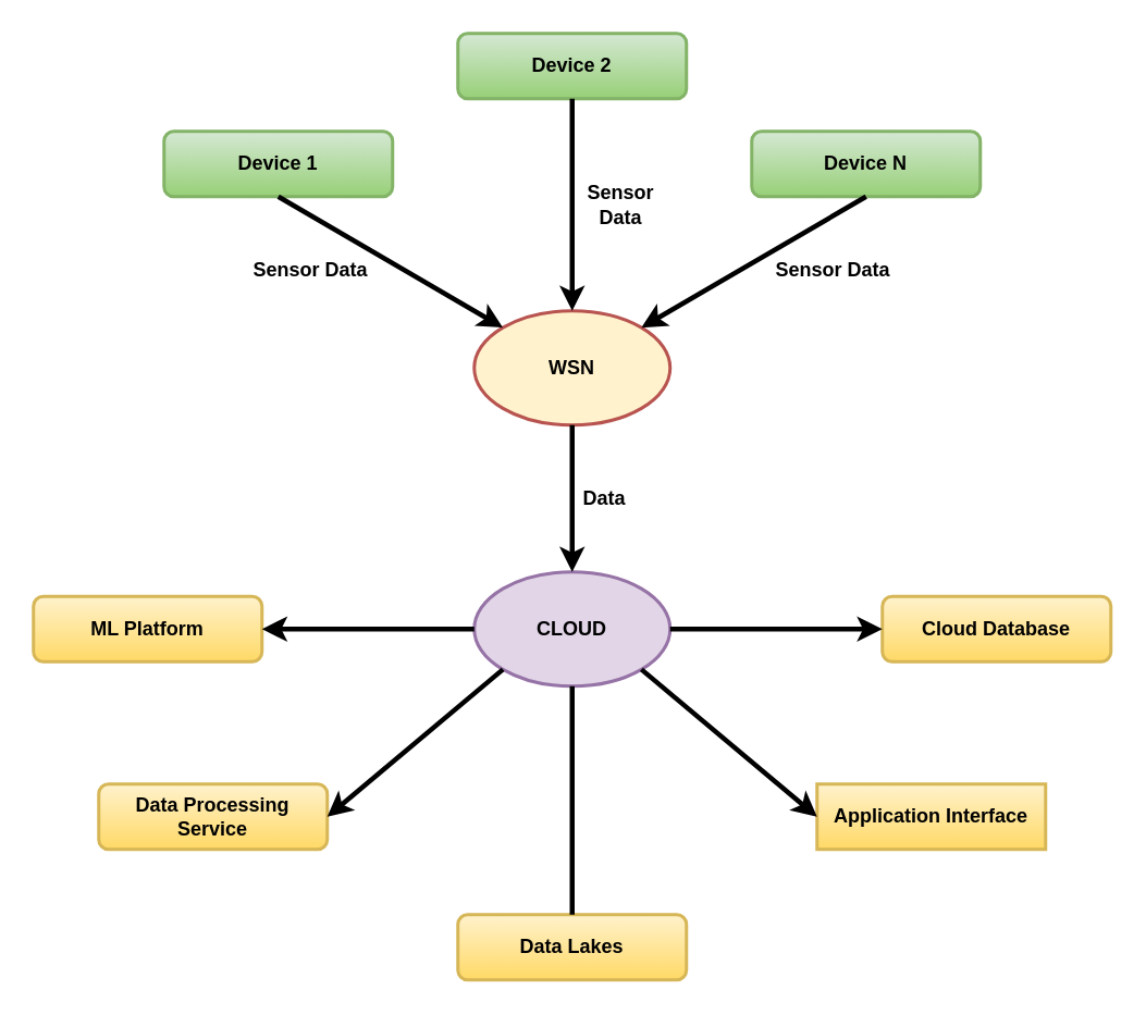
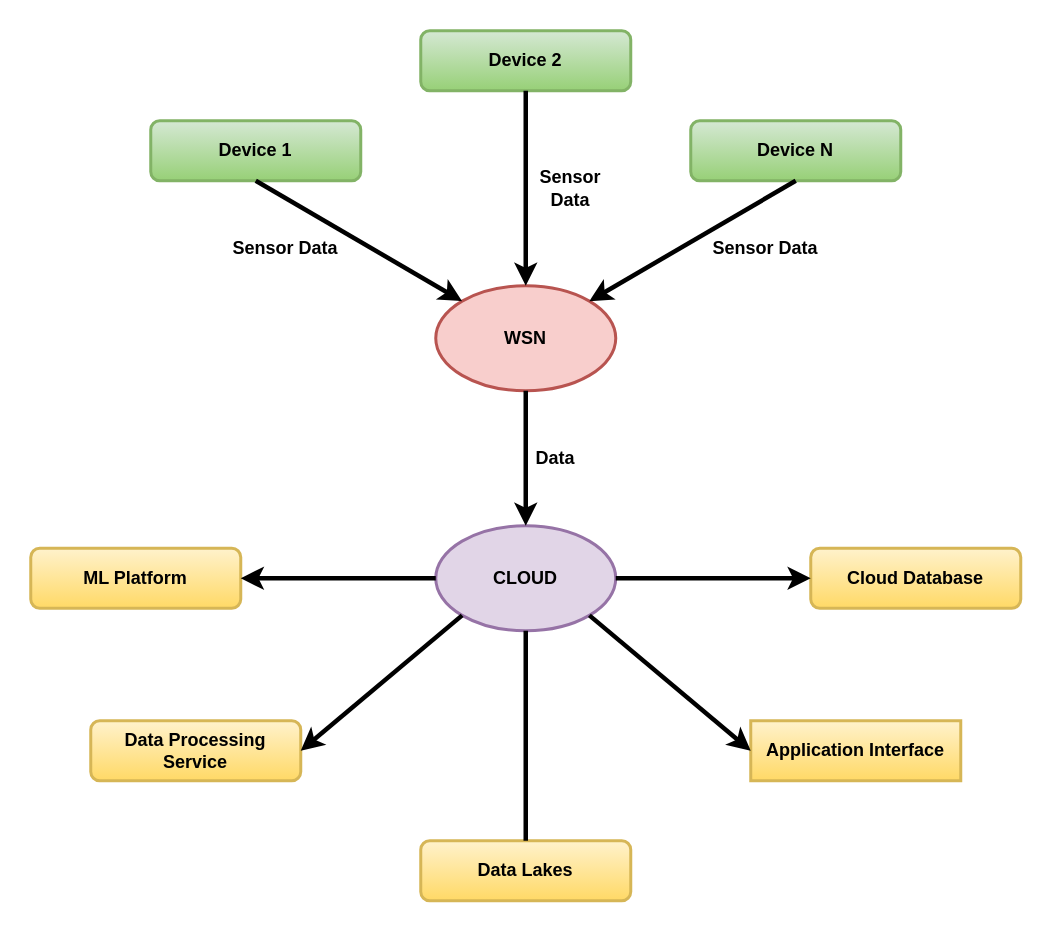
  <mxCell id="0" />
  <mxCell id="1" parent="0" />
- <mxCell id="2" value="WSN" style="ellipse;whiteSpace=wrap;html=1;fontStyle=1;strokeWidth=2;fillColor=#fff2cc;strokeColor=#b85450;" vertex="1" parent="1"><mxGeometry x="290" y="190" width="120" height="70" as="geometry" /></mxCell>
+ <mxCell id="2" value="WSN" style="ellipse;whiteSpace=wrap;html=1;fontStyle=1;strokeWidth=2;fillColor=#f8cecc;strokeColor=#b85450;" vertex="1" parent="1"><mxGeometry x="290" y="190" width="120" height="70" as="geometry" /></mxCell>
  <mxCell id="3" value="CLOUD" style="ellipse;whiteSpace=wrap;html=1;fontStyle=1;strokeWidth=2;fillColor=#e1d5e7;strokeColor=#9673a6;" vertex="1" parent="1"><mxGeometry x="290" y="350" width="120" height="70" as="geometry" /></mxCell>
  <mxCell id="4" value="Device 1" style="rounded=1;whiteSpace=wrap;html=1;fontStyle=1;strokeWidth=2;fillColor=#d5e8d4;strokeColor=#82b366;gradientColor=#97d077;" vertex="1" parent="1"><mxGeometry x="100" y="80" width="140" height="40" as="geometry" /></mxCell>
  <mxCell id="5" value="Device N" style="rounded=1;whiteSpace=wrap;html=1;fontStyle=1;strokeWidth=2;fillColor=#d5e8d4;strokeColor=#82b366;gradientColor=#97d077;" vertex="1" parent="1"><mxGeometry x="460" y="80" width="140" height="40" as="geometry" /></mxCell>
  <mxCell id="6" value="Device 2" style="rounded=1;whiteSpace=wrap;html=1;fontStyle=1;strokeWidth=2;fillColor=#d5e8d4;strokeColor=#82b366;gradientColor=#97d077;" vertex="1" parent="1"><mxGeometry x="280" y="20" width="140" height="40" as="geometry" /></mxCell>
  <mxCell id="7" value="Cloud Database" style="rounded=1;whiteSpace=wrap;html=1;fontStyle=1;strokeWidth=2;fillColor=#fff2cc;gradientColor=#ffd966;strokeColor=#d6b656;" vertex="1" parent="1"><mxGeometry x="540" y="365" width="140" height="40" as="geometry" /></mxCell>
  <mxCell id="8" value="ML Platform" style="rounded=1;whiteSpace=wrap;html=1;fontStyle=1;strokeWidth=2;fillColor=#fff2cc;gradientColor=#ffd966;strokeColor=#d6b656;" vertex="1" parent="1"><mxGeometry x="20" y="365" width="140" height="40" as="geometry" /></mxCell>
  <mxCell id="9" value="Data Processing Service" style="rounded=1;whiteSpace=wrap;html=1;fontStyle=1;strokeWidth=2;fillColor=#fff2cc;gradientColor=#ffd966;strokeColor=#d6b656;" vertex="1" parent="1"><mxGeometry x="60" y="480" width="140" height="40" as="geometry" /></mxCell>
  <mxCell id="10" value="Application Interface" style="whiteSpace=wrap;html=1;fontStyle=1;strokeWidth=2;fillColor=#fff2cc;gradientColor=#ffd966;strokeColor=#d6b656;rounded=0;" vertex="1" parent="1"><mxGeometry x="500" y="480" width="140" height="40" as="geometry" /></mxCell>
  <mxCell id="11" value="Data Lakes" style="rounded=1;whiteSpace=wrap;html=1;fontStyle=1;strokeWidth=2;fillColor=#fff2cc;gradientColor=#ffd966;strokeColor=#d6b656;" vertex="1" parent="1"><mxGeometry x="280" y="560" width="140" height="40" as="geometry" /></mxCell>
  <mxCell id="12" value="" style="endArrow=classic;html=1;rounded=0;strokeWidth=3;exitX=0.5;exitY=1;exitDx=0;exitDy=0;entryX=0.5;entryY=0;entryDx=0;entryDy=0;" edge="1" parent="1" source="2" target="3"><mxGeometry width="50" height="50" relative="1" as="geometry"><mxPoint x="400" y="350" as="sourcePoint" /><mxPoint x="450" y="300" as="targetPoint" /><Array as="points" /></mxGeometry></mxCell>
  <mxCell id="13" value="" style="endArrow=classic;html=1;rounded=0;strokeWidth=3;exitX=0.5;exitY=1;exitDx=0;exitDy=0;entryX=0.5;entryY=0;entryDx=0;entryDy=0;" edge="1" parent="1" source="6" target="2"><mxGeometry width="50" height="50" relative="1" as="geometry"><mxPoint x="360" y="230" as="sourcePoint" /><mxPoint x="360" y="340" as="targetPoint" /><Array as="points" /></mxGeometry></mxCell>
  <mxCell id="14" value="" style="endArrow=classic;html=1;rounded=0;strokeWidth=3;exitX=0.5;exitY=1;exitDx=0;exitDy=0;entryX=1;entryY=0;entryDx=0;entryDy=0;" edge="1" parent="1" source="5" target="2"><mxGeometry width="50" height="50" relative="1" as="geometry"><mxPoint x="370" y="240" as="sourcePoint" /><mxPoint x="410" y="215" as="targetPoint" /><Array as="points" /></mxGeometry></mxCell>
  <mxCell id="15" value="" style="endArrow=classic;html=1;rounded=0;strokeWidth=3;exitX=0.5;exitY=1;exitDx=0;exitDy=0;entryX=0;entryY=0;entryDx=0;entryDy=0;" edge="1" parent="1" source="4" target="2"><mxGeometry width="50" height="50" relative="1" as="geometry"><mxPoint x="380" y="250" as="sourcePoint" /><mxPoint x="380" y="360" as="targetPoint" /><Array as="points" /></mxGeometry></mxCell>
  <mxCell id="16" value="" style="endArrow=none;html=1;rounded=0;strokeWidth=3;exitX=0.5;exitY=1;exitDx=0;exitDy=0;entryX=0.5;entryY=0;entryDx=0;entryDy=0;" edge="1" parent="1" source="3" target="11"><mxGeometry width="50" height="50" relative="1" as="geometry"><mxPoint x="390" y="280" as="sourcePoint" /><mxPoint x="390" y="390" as="targetPoint" /><Array as="points" /></mxGeometry></mxCell>
  <mxCell id="17" value="" style="endArrow=classic;html=1;rounded=0;strokeWidth=3;exitX=1;exitY=0.5;exitDx=0;exitDy=0;entryX=0;entryY=0.5;entryDx=0;entryDy=0;" edge="1" parent="1" source="3" target="7"><mxGeometry width="50" height="50" relative="1" as="geometry"><mxPoint x="400" y="290" as="sourcePoint" /><mxPoint x="400" y="400" as="targetPoint" /><Array as="points" /></mxGeometry></mxCell>
  <mxCell id="18" value="" style="endArrow=classic;html=1;rounded=0;strokeWidth=3;exitX=0;exitY=0.5;exitDx=0;exitDy=0;entryX=1;entryY=0.5;entryDx=0;entryDy=0;" edge="1" parent="1" source="3" target="8"><mxGeometry width="50" height="50" relative="1" as="geometry"><mxPoint x="410" y="300" as="sourcePoint" /><mxPoint x="410" y="410" as="targetPoint" /><Array as="points" /></mxGeometry></mxCell>
  <mxCell id="19" value="" style="endArrow=classic;html=1;rounded=0;strokeWidth=3;exitX=0;exitY=1;exitDx=0;exitDy=0;entryX=1;entryY=0.5;entryDx=0;entryDy=0;" edge="1" parent="1" source="3" target="9"><mxGeometry width="50" height="50" relative="1" as="geometry"><mxPoint x="420" y="310" as="sourcePoint" /><mxPoint x="420" y="420" as="targetPoint" /><Array as="points" /></mxGeometry></mxCell>
  <mxCell id="20" value="" style="endArrow=classic;html=1;rounded=0;strokeWidth=3;exitX=1;exitY=1;exitDx=0;exitDy=0;entryX=0;entryY=0.5;entryDx=0;entryDy=0;" edge="1" parent="1" source="3" target="10"><mxGeometry width="50" height="50" relative="1" as="geometry"><mxPoint x="430" y="320" as="sourcePoint" /><mxPoint x="430" y="430" as="targetPoint" /><Array as="points" /></mxGeometry></mxCell>
  <mxCell id="21" value="&lt;b&gt;&lt;font style=&quot;font-size: 12px;&quot;&gt;Data&lt;/font&gt;&lt;/b&gt;" style="text;html=1;align=center;verticalAlign=middle;whiteSpace=wrap;rounded=0;" vertex="1" parent="1"><mxGeometry x="340" y="290" width="60" height="30" as="geometry" /></mxCell>
  <mxCell id="22" value="&lt;b&gt;&lt;font style=&quot;font-size: 12px;&quot;&gt;Sensor Data&lt;/font&gt;&lt;/b&gt;" style="text;html=1;align=center;verticalAlign=middle;whiteSpace=wrap;rounded=0;" vertex="1" parent="1"><mxGeometry x="150" y="150" width="80" height="30" as="geometry" /></mxCell>
  <mxCell id="23" value="&lt;b&gt;&lt;font style=&quot;font-size: 12px;&quot;&gt;Sensor Data&lt;/font&gt;&lt;/b&gt;" style="text;html=1;align=center;verticalAlign=middle;whiteSpace=wrap;rounded=0;" vertex="1" parent="1"><mxGeometry x="350" y="110" width="60" height="30" as="geometry" /></mxCell>
  <mxCell id="24" value="&lt;b&gt;&lt;font style=&quot;font-size: 12px;&quot;&gt;Sensor Data&lt;/font&gt;&lt;/b&gt;" style="text;html=1;align=center;verticalAlign=middle;whiteSpace=wrap;rounded=0;" vertex="1" parent="1"><mxGeometry x="470" y="150" width="80" height="30" as="geometry" /></mxCell>
